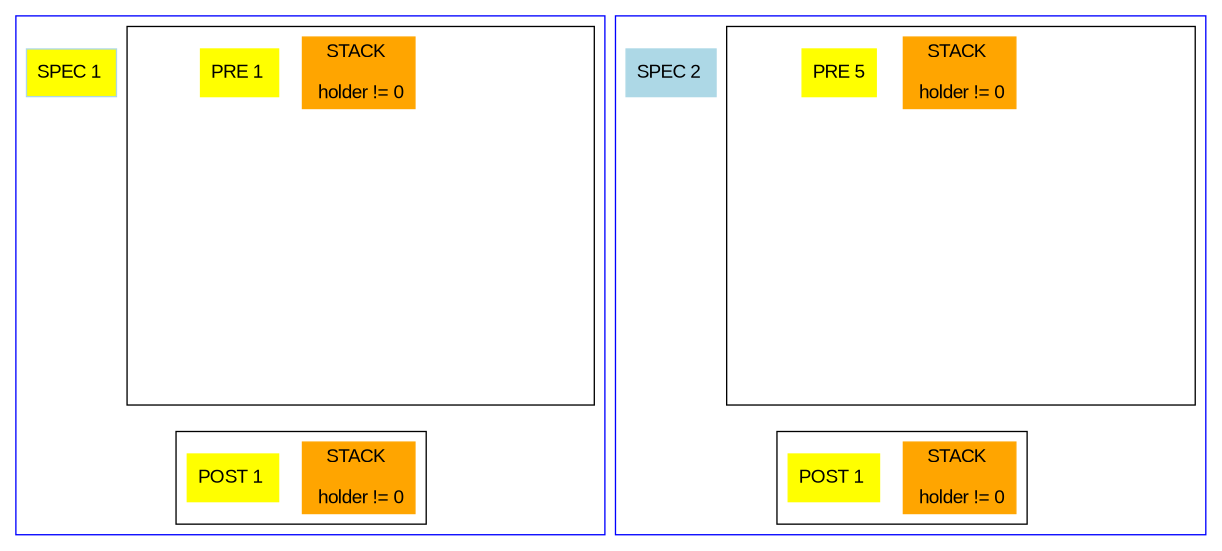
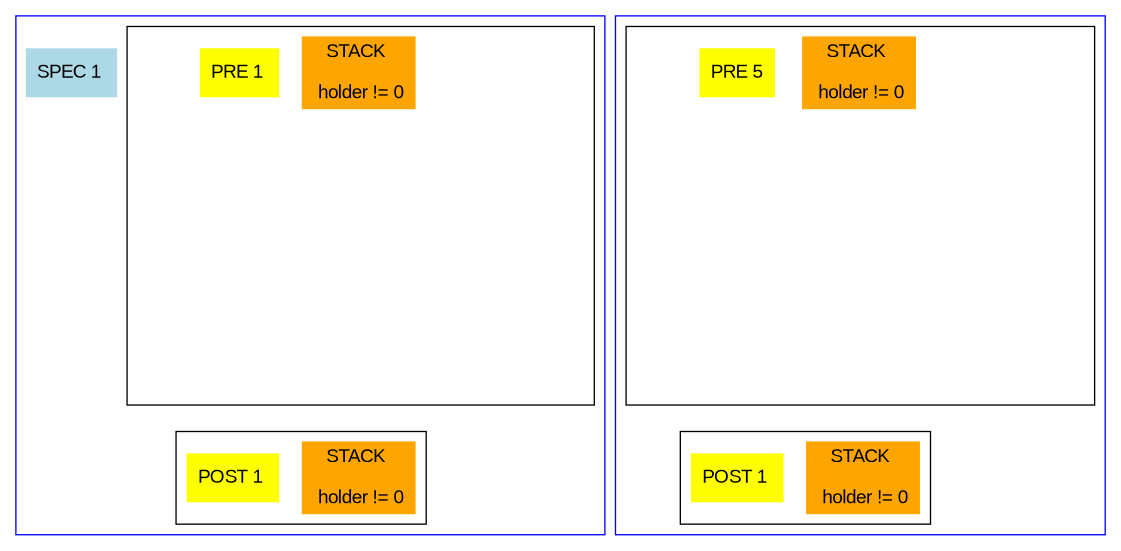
  digraph {
    compound=true
    fontname="Liberation Sans"
    node [fontname="Liberation Sans" shape=box style=invis]
    edge [fontname="Liberation Sans" style=invis]
    n1 [color=orange label="STACK \n\n holder != 0" style=filled]
    inv_11
    inv_12
    inv_13
    inv_14
    inv_111
    inv_1111
    inv_122
    inv_1222
    inv_133
    inv_1333
    inv_144
    inv_1444
    n14 [color=yellow label="PRE 1 " style=filled]
    n15 [color=orange label="STACK \n\n holder != 0" style=filled]
    n16 [color=yellow label="POST 1 " style=filled]
-   n17 [color=lightblue label="SPEC 1 " style=filled fillcolor=yellow]
+   n17 [color=lightblue label="SPEC 1 " style=filled]
    n18 [color=orange label="STACK \n\n holder != 0" style=filled]
    inv_21
    inv_22
    inv_23
    inv_24
    inv_211
    inv_2111
    inv_222
    inv_2222
    inv_233
    inv_2333
    inv_244
    inv_2444
    n31 [color=yellow label="PRE 5" style=filled]
    n32 [color=orange label="STACK \n\n holder != 0" style=filled]
    n33 [color=yellow label="POST 1 " style=filled]
-   n34 [color=lightblue label="SPEC 2 " style=filled]
    subgraph cluster_1 {
      color=blue
      n17
      subgraph cluster_2 {
        color=black
        n14
        subgraph sub_3 {
          color=black
          n1
          inv_11
          inv_12
          inv_13
          inv_14
          inv_111
          inv_1111
          inv_122
          inv_1222
          inv_133
          inv_1333
          inv_144
          inv_1444
        }
      }
      subgraph cluster_4 {
        color=black
        n16
        subgraph sub_5 {
          color=black
          n15
        }
      }
    }
    subgraph cluster_6 {
      color=blue
-     n34
      subgraph cluster_7 {
        color=black
        n31
        subgraph sub_8 {
          color=black
          n18
          inv_21
          inv_22
          inv_23
          inv_24
          inv_211
          inv_2111
          inv_222
          inv_2222
          inv_233
          inv_2333
          inv_244
          inv_2444
        }
      }
      subgraph cluster_9 {
        color=black
        n33
        subgraph sub_10 {
          color=black
          n32
        }
      }
    }
    n1 -> inv_11
    n1 -> inv_12
    n1 -> inv_13
    n1 -> inv_14
    inv_11 -> inv_111
    inv_12 -> inv_122
    inv_13 -> inv_133
    inv_14 -> inv_144
    inv_111 -> inv_1111
    inv_1111 -> n15
    inv_122 -> inv_1222
    inv_1222 -> n15
    inv_133 -> inv_1333
    inv_1333 -> n15
    inv_144 -> inv_1444
    inv_1444 -> n15
    n18 -> inv_21
    n18 -> inv_22
    n18 -> inv_23
    n18 -> inv_24
    inv_21 -> inv_211
    inv_22 -> inv_222
    inv_23 -> inv_233
    inv_24 -> inv_244
    inv_211 -> inv_2111
    inv_2111 -> n32
    inv_222 -> inv_2222
    inv_2222 -> n32
    inv_233 -> inv_2333
    inv_2333 -> n32
    inv_244 -> inv_2444
    inv_2444 -> n32
  }
